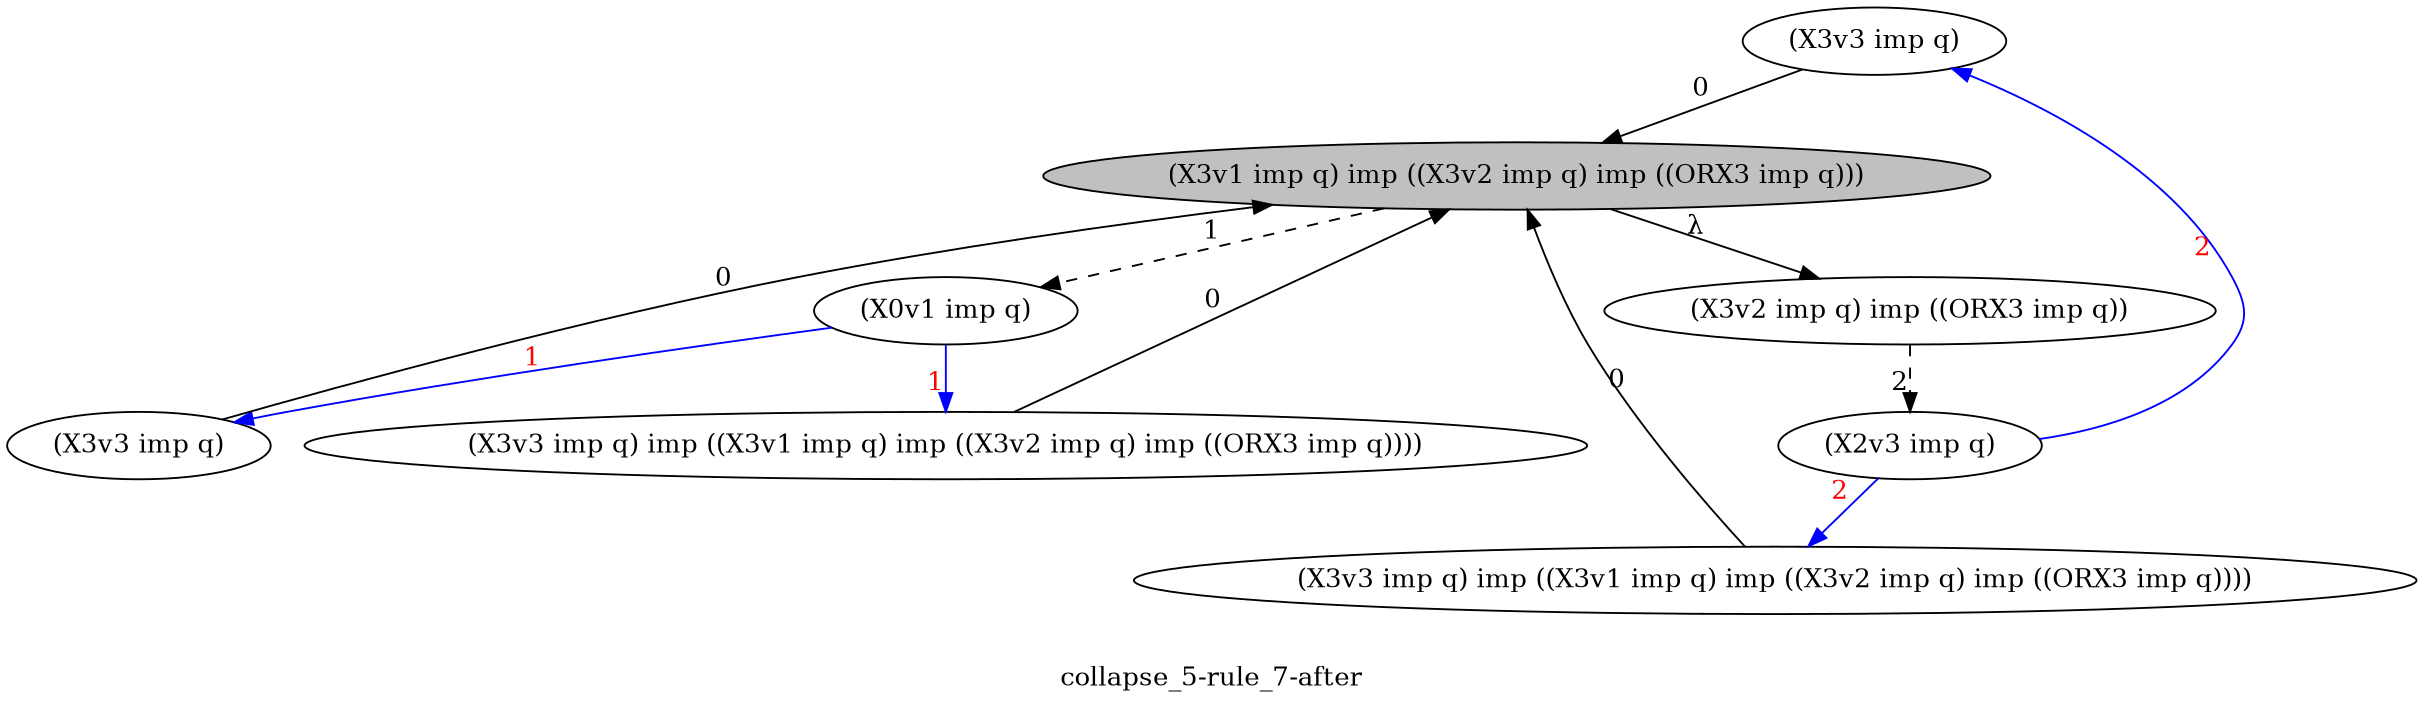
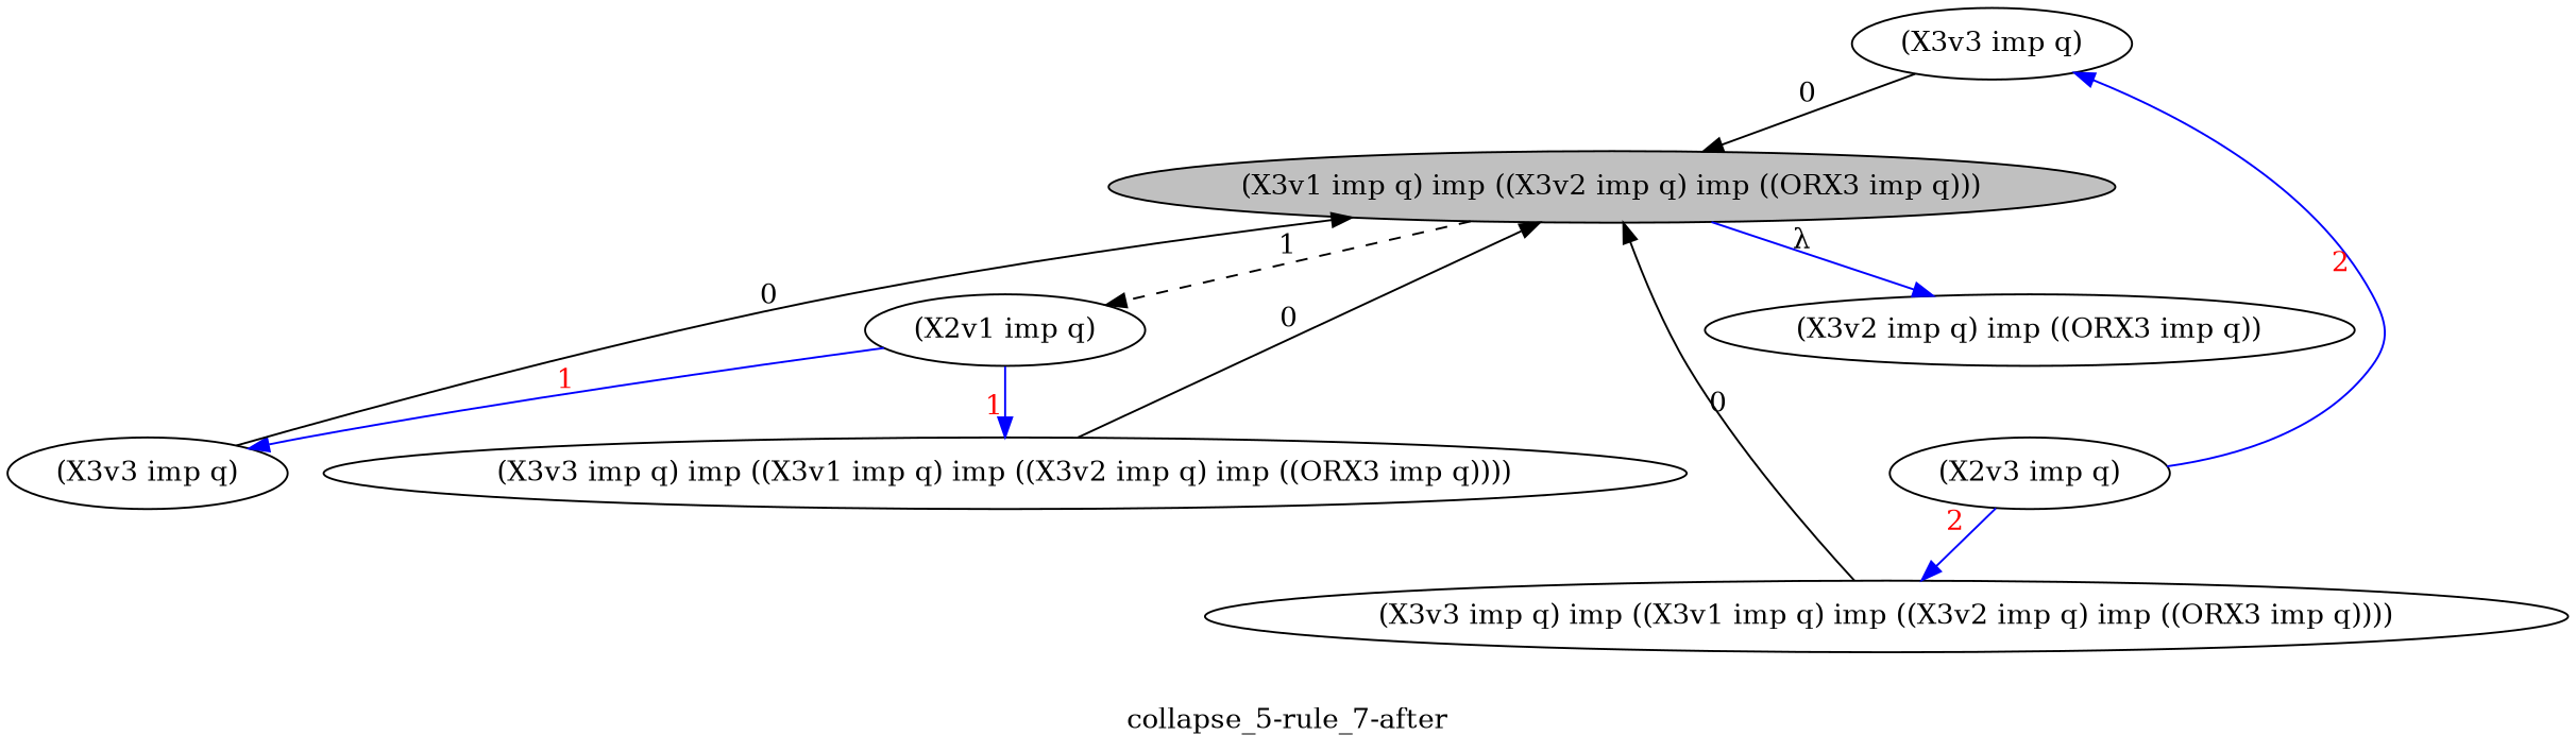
  strict digraph {
    collapsed_nodes="['36']"
    label="collapse_5-rule_7-after"
    node [ancestor_target=True formula="(X3v3 imp q)" hypothesis=False]
    edge [ancestor=False xlabel=0]
    n1 [label="(X3v3 imp q)"]
    n2 [ancestor_target=False fillcolor=grey formula="(X3v1 imp q) imp ((X3v2 imp q) imp ((ORX3 imp q)))" label="(X3v1 imp q) imp ((X3v2 imp q) imp ((ORX3 imp q)))" style=filled]
    n3 [ancestor_target=False formula="(X3v2 imp q) imp ((ORX3 imp q))" label="(X3v2 imp q) imp ((ORX3 imp q))"]
-   n4 [ancestor_target=False formula="(X2v1 imp q)" label="(X0v1 imp q)"]
+   n4 [ancestor_target=False formula="(X2v1 imp q)" label="(X2v1 imp q)"]
    n5 [ancestor_target=False formula="(X2v3 imp q)" label="(X2v3 imp q)"]
    n6 [formula="(X3v3 imp q) imp ((X3v1 imp q) imp ((X3v2 imp q) imp ((ORX3 imp q))))" label="(X3v3 imp q) imp ((X3v1 imp q) imp ((X3v2 imp q) imp ((ORX3 imp q))))"]
    n7 [label="(X3v3 imp q)"]
    n8 [formula="(X3v3 imp q) imp ((X3v1 imp q) imp ((X3v2 imp q) imp ((ORX3 imp q))))" label="(X3v3 imp q) imp ((X3v1 imp q) imp ((X3v2 imp q) imp ((ORX3 imp q))))"]
    n1 -> n2 [dependencies=00010000000000000000000000000000000010000000000000000000]
-   n2 -> n3 [dependencies=None xlabel="&#955;"]
+   n2 -> n3 [dependencies=None xlabel="&#955;" color=blue]
    n2 -> n4 [composed=True style=dashed xlabel=1 ancestor=""]
-   n3 -> n5 [composed=True style=dashed xlabel=2 ancestor=""]
    n4 -> n7 [ancestor=True color=blue fontcolor=red path=1 xlabel=1]
    n4 -> n8 [ancestor=True color=blue fontcolor=red path=1 xlabel=1]
    n5 -> n1 [ancestor=True color=blue fontcolor=red path=2 xlabel=2]
    n5 -> n6 [ancestor=True color=blue fontcolor=red path=2 xlabel=2]
    n6 -> n2 [dependencies=00000000000000000000000000000000001000000000000000000000]
    n7 -> n2 [dependencies=00000000000000000000001000000000000000000100000000000000]
    n8 -> n2 [dependencies=00000000000000000000000000000000001000000000000000000000]
  }
